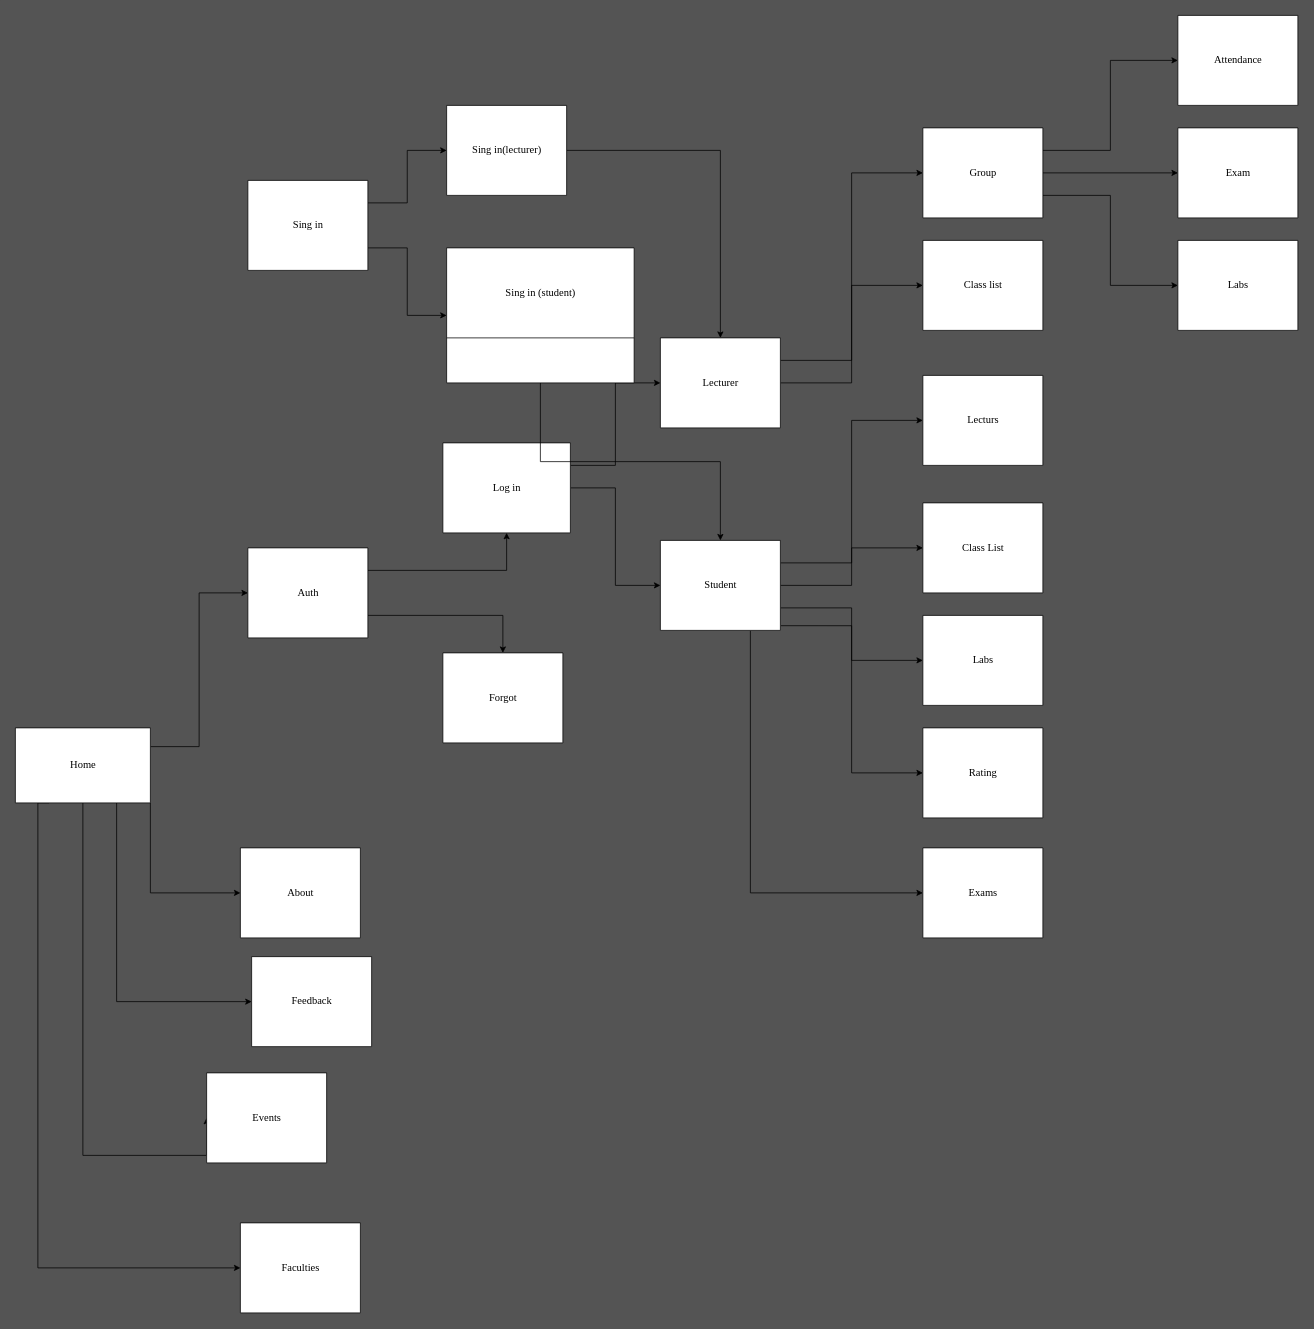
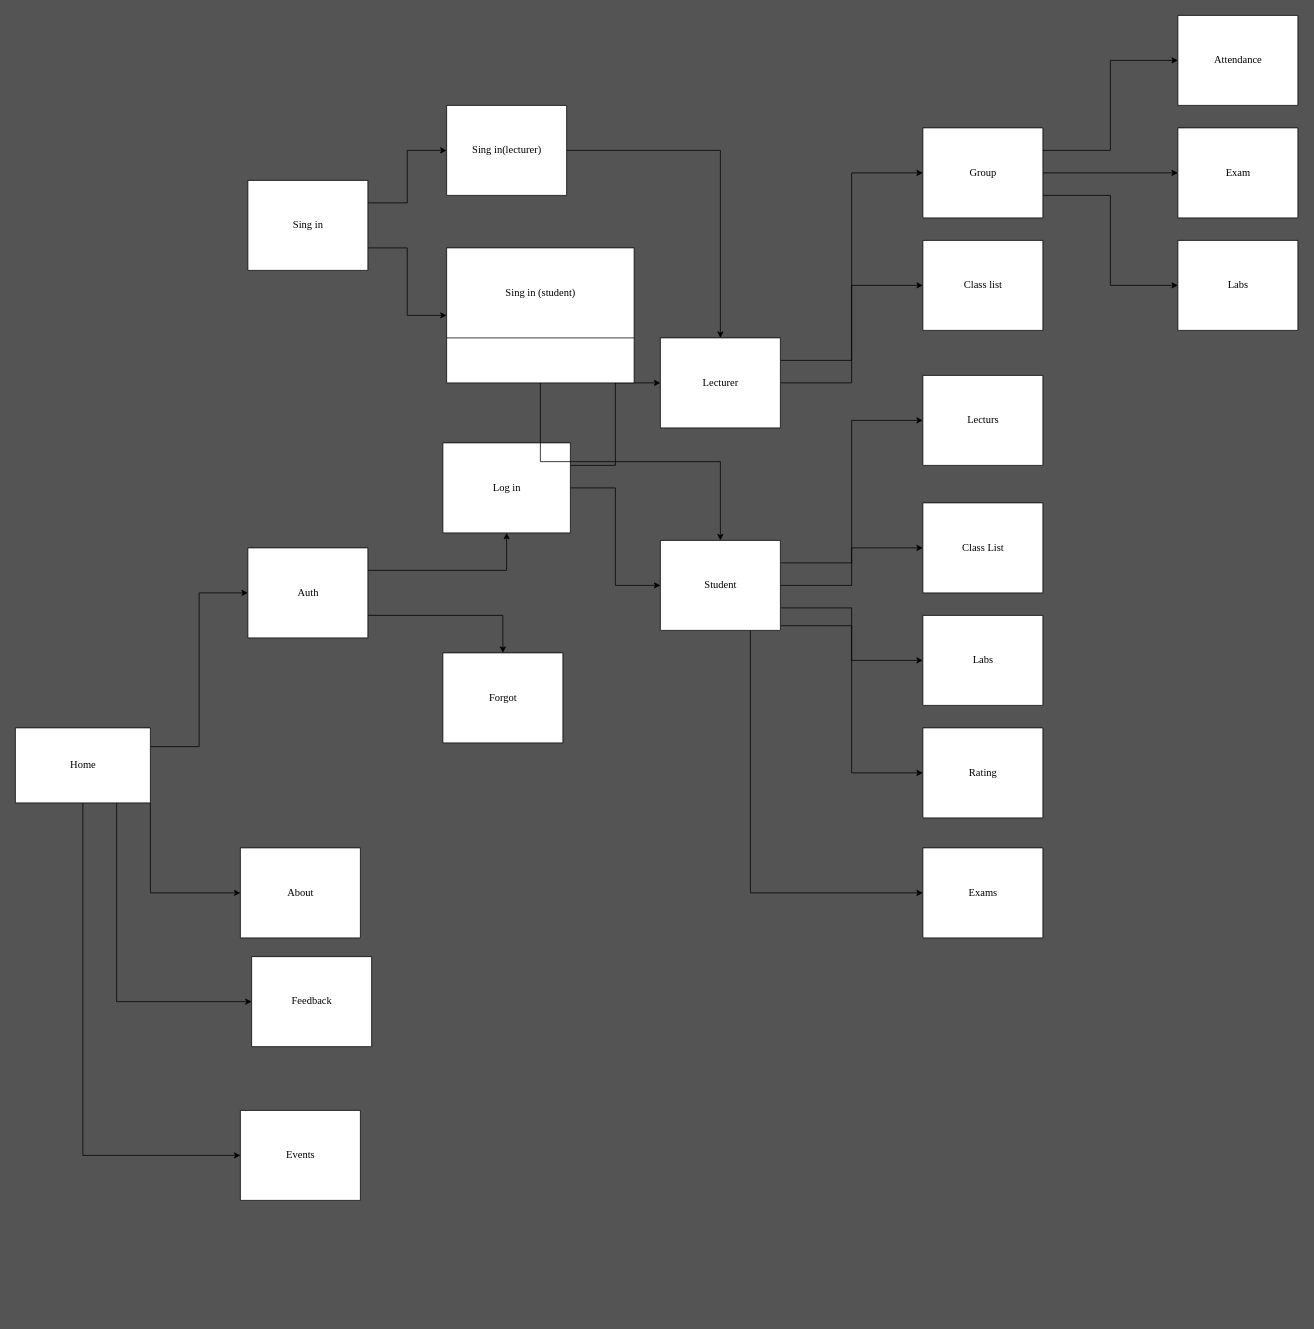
  <mxCell id="0" />
  <mxCell id="1" parent="0" />
  <mxCell id="2" style="edgeStyle=orthogonalEdgeStyle;rounded=0;orthogonalLoop=1;jettySize=auto;html=1;exitX=1;exitY=0.25;exitDx=0;exitDy=0;entryX=0.5;entryY=1;entryDx=0;entryDy=0;" edge="1" parent="1" source="4" target="13"><mxGeometry relative="1" as="geometry" /></mxCell>
  <mxCell id="3" style="edgeStyle=orthogonalEdgeStyle;rounded=0;orthogonalLoop=1;jettySize=auto;html=1;exitX=1;exitY=0.75;exitDx=0;exitDy=0;" edge="1" parent="1" source="4" target="14"><mxGeometry relative="1" as="geometry" /></mxCell>
  <mxCell id="4" value="Auth" style="swimlane;html=1;fontStyle=0;childLayout=stackLayout;horizontal=1;startSize=120;horizontalStack=0;resizeParent=1;resizeLast=0;collapsible=1;marginBottom=0;swimlaneFillColor=#ffffff;align=center;rounded=0;shadow=0;comic=0;labelBackgroundColor=none;strokeWidth=1;fontFamily=Verdana;fontSize=14;" parent="1" vertex="1"><mxGeometry x="330" y="730" width="160" height="120" as="geometry" /></mxCell>
  <mxCell id="5" style="edgeStyle=orthogonalEdgeStyle;rounded=0;orthogonalLoop=1;jettySize=auto;html=1;exitX=1;exitY=1;exitDx=0;exitDy=0;entryX=0;entryY=0.5;entryDx=0;entryDy=0;" parent="1" source="10" target="26" edge="1"><mxGeometry relative="1" as="geometry" /></mxCell>
  <mxCell id="6" style="edgeStyle=orthogonalEdgeStyle;rounded=0;orthogonalLoop=1;jettySize=auto;html=1;exitX=0.75;exitY=1;exitDx=0;exitDy=0;entryX=0;entryY=0.5;entryDx=0;entryDy=0;" parent="1" source="10" target="27" edge="1"><mxGeometry relative="1" as="geometry" /></mxCell>
  <mxCell id="7" style="edgeStyle=orthogonalEdgeStyle;rounded=0;orthogonalLoop=1;jettySize=auto;html=1;exitX=1;exitY=0.25;exitDx=0;exitDy=0;entryX=0;entryY=0.5;entryDx=0;entryDy=0;" parent="1" source="10" target="4" edge="1"><mxGeometry relative="1" as="geometry" /></mxCell>
  <mxCell id="8" style="edgeStyle=orthogonalEdgeStyle;rounded=0;orthogonalLoop=1;jettySize=auto;html=1;exitX=0.5;exitY=1;exitDx=0;exitDy=0;entryX=0;entryY=0.5;entryDx=0;entryDy=0;" parent="1" source="10" target="46" edge="1"><mxGeometry relative="1" as="geometry"><Array as="points"><mxPoint x="110" y="1540" /></Array></mxGeometry></mxCell>
- <mxCell id="9" style="edgeStyle=orthogonalEdgeStyle;rounded=0;orthogonalLoop=1;jettySize=auto;html=1;exitX=0.25;exitY=1;exitDx=0;exitDy=0;entryX=0;entryY=0.5;entryDx=0;entryDy=0;" edge="1" parent="1" source="10" target="28"><mxGeometry relative="1" as="geometry"><mxPoint x="50" y="1150" as="sourcePoint" /><mxPoint x="305" y="1620" as="targetPoint" /><Array as="points"><mxPoint x="50" y="1070" /><mxPoint x="50" y="1690" /></Array></mxGeometry></mxCell>
  <mxCell id="10" value="Home" style="swimlane;html=1;fontStyle=0;childLayout=stackLayout;horizontal=1;startSize=100;horizontalStack=0;resizeParent=1;resizeLast=0;collapsible=1;marginBottom=0;swimlaneFillColor=#ffffff;align=center;rounded=0;shadow=0;comic=0;labelBackgroundColor=none;strokeWidth=1;fontFamily=Verdana;fontSize=14;" parent="1" vertex="1"><mxGeometry x="20" y="970" width="180" height="100" as="geometry" /></mxCell>
  <mxCell id="11" style="edgeStyle=orthogonalEdgeStyle;rounded=0;orthogonalLoop=1;jettySize=auto;html=1;exitX=1;exitY=0.25;exitDx=0;exitDy=0;entryX=0;entryY=0.5;entryDx=0;entryDy=0;" edge="1" parent="1" source="13" target="41"><mxGeometry relative="1" as="geometry" /></mxCell>
  <mxCell id="12" style="edgeStyle=orthogonalEdgeStyle;rounded=0;orthogonalLoop=1;jettySize=auto;html=1;exitX=1;exitY=0.5;exitDx=0;exitDy=0;entryX=0;entryY=0.5;entryDx=0;entryDy=0;" edge="1" parent="1" source="13" target="23"><mxGeometry relative="1" as="geometry" /></mxCell>
  <mxCell id="13" value="Log in" style="swimlane;html=1;fontStyle=0;childLayout=stackLayout;horizontal=1;startSize=120;horizontalStack=0;resizeParent=1;resizeLast=0;collapsible=1;marginBottom=0;swimlaneFillColor=#ffffff;align=center;rounded=0;shadow=0;comic=0;labelBackgroundColor=none;strokeWidth=1;fontFamily=Verdana;fontSize=14;swimlaneLine=1;" parent="1" vertex="1"><mxGeometry x="590" y="590" width="170" height="120" as="geometry" /></mxCell>
  <mxCell id="14" value="Forgot" style="swimlane;html=1;fontStyle=0;childLayout=stackLayout;horizontal=1;startSize=120;horizontalStack=0;resizeParent=1;resizeLast=0;collapsible=1;marginBottom=0;swimlaneFillColor=#ffffff;align=center;rounded=0;shadow=0;comic=0;labelBackgroundColor=none;strokeWidth=1;fontFamily=Verdana;fontSize=14;swimlaneLine=1;" parent="1" vertex="1"><mxGeometry x="590" y="870" width="160" height="120" as="geometry" /></mxCell>
  <mxCell id="15" style="edgeStyle=orthogonalEdgeStyle;rounded=0;orthogonalLoop=1;jettySize=auto;html=1;exitX=0.5;exitY=1;exitDx=0;exitDy=0;entryX=0.5;entryY=0;entryDx=0;entryDy=0;" edge="1" parent="1" source="16" target="23"><mxGeometry relative="1" as="geometry" /></mxCell>
  <mxCell id="16" value="Sing in (student)" style="swimlane;html=1;fontStyle=0;childLayout=stackLayout;horizontal=1;startSize=120;horizontalStack=0;resizeParent=1;resizeLast=0;collapsible=1;marginBottom=0;swimlaneFillColor=#ffffff;align=center;rounded=0;shadow=0;comic=0;labelBackgroundColor=none;strokeWidth=1;fontFamily=Verdana;fontSize=14;swimlaneLine=1;" parent="1" vertex="1"><mxGeometry x="595" y="330" width="250" height="180" as="geometry" /></mxCell>
  <mxCell id="17" style="edgeStyle=orthogonalEdgeStyle;rounded=0;orthogonalLoop=1;jettySize=auto;html=1;exitX=1;exitY=0.5;exitDx=0;exitDy=0;entryX=0.5;entryY=0;entryDx=0;entryDy=0;" edge="1" parent="1" source="45" target="41"><mxGeometry relative="1" as="geometry" /></mxCell>
  <mxCell id="18" style="edgeStyle=orthogonalEdgeStyle;rounded=0;orthogonalLoop=1;jettySize=auto;html=1;exitX=1;exitY=0.25;exitDx=0;exitDy=0;entryX=0;entryY=0.5;entryDx=0;entryDy=0;" edge="1" parent="1" source="23" target="29"><mxGeometry relative="1" as="geometry" /></mxCell>
  <mxCell id="19" style="edgeStyle=orthogonalEdgeStyle;rounded=0;orthogonalLoop=1;jettySize=auto;html=1;exitX=1;exitY=0.5;exitDx=0;exitDy=0;entryX=0;entryY=0.5;entryDx=0;entryDy=0;" edge="1" parent="1" source="23" target="30"><mxGeometry relative="1" as="geometry" /></mxCell>
  <mxCell id="20" style="edgeStyle=orthogonalEdgeStyle;rounded=0;orthogonalLoop=1;jettySize=auto;html=1;exitX=1;exitY=0.75;exitDx=0;exitDy=0;entryX=0;entryY=0.5;entryDx=0;entryDy=0;" edge="1" parent="1" source="23" target="31"><mxGeometry relative="1" as="geometry" /></mxCell>
  <mxCell id="21" style="edgeStyle=orthogonalEdgeStyle;rounded=0;orthogonalLoop=1;jettySize=auto;html=1;exitX=1.005;exitY=0.948;exitDx=0;exitDy=0;entryX=0;entryY=0.5;entryDx=0;entryDy=0;exitPerimeter=0;" edge="1" parent="1" source="23" target="40"><mxGeometry relative="1" as="geometry" /></mxCell>
  <mxCell id="22" style="edgeStyle=orthogonalEdgeStyle;rounded=0;orthogonalLoop=1;jettySize=auto;html=1;exitX=0.75;exitY=1;exitDx=0;exitDy=0;entryX=0;entryY=0.5;entryDx=0;entryDy=0;" edge="1" parent="1" source="23" target="47"><mxGeometry relative="1" as="geometry" /></mxCell>
  <mxCell id="23" value="Student" style="swimlane;html=1;fontStyle=0;childLayout=stackLayout;horizontal=1;startSize=120;horizontalStack=0;resizeParent=1;resizeLast=0;collapsible=1;marginBottom=0;swimlaneFillColor=#ffffff;align=center;rounded=0;shadow=0;comic=0;labelBackgroundColor=none;strokeWidth=1;fontFamily=Verdana;fontSize=14;" parent="1" vertex="1"><mxGeometry x="880" y="720" width="160" height="120" as="geometry" /></mxCell>
  <mxCell id="24" style="edgeStyle=orthogonalEdgeStyle;rounded=0;orthogonalLoop=1;jettySize=auto;html=1;exitX=1;exitY=0.25;exitDx=0;exitDy=0;entryX=0;entryY=0.5;entryDx=0;entryDy=0;" edge="1" parent="1" source="41" target="35"><mxGeometry relative="1" as="geometry" /></mxCell>
  <mxCell id="25" style="edgeStyle=orthogonalEdgeStyle;rounded=0;orthogonalLoop=1;jettySize=auto;html=1;exitX=1;exitY=0.5;exitDx=0;exitDy=0;entryX=0;entryY=0.5;entryDx=0;entryDy=0;" edge="1" parent="1" source="41" target="36"><mxGeometry relative="1" as="geometry" /></mxCell>
  <mxCell id="26" value="About" style="swimlane;html=1;fontStyle=0;childLayout=stackLayout;horizontal=1;startSize=120;horizontalStack=0;resizeParent=1;resizeLast=0;collapsible=1;marginBottom=0;swimlaneFillColor=#ffffff;align=center;rounded=0;shadow=0;comic=0;labelBackgroundColor=none;strokeWidth=1;fontFamily=Verdana;fontSize=14;" parent="1" vertex="1"><mxGeometry x="320" y="1130" width="160" height="120" as="geometry" /></mxCell>
  <mxCell id="27" value="Feedback" style="swimlane;html=1;fontStyle=0;childLayout=stackLayout;horizontal=1;startSize=120;horizontalStack=0;resizeParent=1;resizeLast=0;collapsible=1;marginBottom=0;swimlaneFillColor=#ffffff;align=center;rounded=0;shadow=0;comic=0;labelBackgroundColor=none;strokeWidth=1;fontFamily=Verdana;fontSize=14;" parent="1" vertex="1"><mxGeometry x="335" y="1275" width="160" height="120" as="geometry" /></mxCell>
- <mxCell id="28" value="Faculties" style="swimlane;html=1;fontStyle=0;childLayout=stackLayout;horizontal=1;startSize=120;horizontalStack=0;resizeParent=1;resizeLast=0;collapsible=1;marginBottom=0;swimlaneFillColor=#ffffff;align=center;rounded=0;shadow=0;comic=0;labelBackgroundColor=none;strokeWidth=1;fontFamily=Verdana;fontSize=14;" parent="1" vertex="1"><mxGeometry x="320" y="1630" width="160" height="120" as="geometry" /></mxCell>
  <mxCell id="29" value="Lecturs" style="swimlane;html=1;fontStyle=0;childLayout=stackLayout;horizontal=1;startSize=120;horizontalStack=0;resizeParent=1;resizeLast=0;collapsible=1;marginBottom=0;swimlaneFillColor=#ffffff;align=center;rounded=0;shadow=0;comic=0;labelBackgroundColor=none;strokeWidth=1;fontFamily=Verdana;fontSize=14;" vertex="1" parent="1"><mxGeometry x="1230" y="500" width="160" height="120" as="geometry" /></mxCell>
  <mxCell id="30" value="Class List" style="swimlane;html=1;fontStyle=0;childLayout=stackLayout;horizontal=1;startSize=120;horizontalStack=0;resizeParent=1;resizeLast=0;collapsible=1;marginBottom=0;swimlaneFillColor=#ffffff;align=center;rounded=0;shadow=0;comic=0;labelBackgroundColor=none;strokeWidth=1;fontFamily=Verdana;fontSize=14;" vertex="1" parent="1"><mxGeometry x="1230" y="670" width="160" height="120" as="geometry" /></mxCell>
  <mxCell id="31" value="Labs" style="swimlane;html=1;fontStyle=0;childLayout=stackLayout;horizontal=1;startSize=120;horizontalStack=0;resizeParent=1;resizeLast=0;collapsible=1;marginBottom=0;swimlaneFillColor=#ffffff;align=center;rounded=0;shadow=0;comic=0;labelBackgroundColor=none;strokeWidth=1;fontFamily=Verdana;fontSize=14;" vertex="1" parent="1"><mxGeometry x="1230" y="820" width="160" height="120" as="geometry" /></mxCell>
  <mxCell id="32" style="edgeStyle=orthogonalEdgeStyle;rounded=0;orthogonalLoop=1;jettySize=auto;html=1;exitX=1;exitY=0.5;exitDx=0;exitDy=0;" edge="1" parent="1" source="35" target="39"><mxGeometry relative="1" as="geometry" /></mxCell>
  <mxCell id="33" style="edgeStyle=orthogonalEdgeStyle;rounded=0;orthogonalLoop=1;jettySize=auto;html=1;exitX=1;exitY=0.25;exitDx=0;exitDy=0;entryX=0;entryY=0.5;entryDx=0;entryDy=0;" edge="1" parent="1" source="35" target="38"><mxGeometry relative="1" as="geometry" /></mxCell>
  <mxCell id="34" style="edgeStyle=orthogonalEdgeStyle;rounded=0;orthogonalLoop=1;jettySize=auto;html=1;exitX=1;exitY=0.75;exitDx=0;exitDy=0;entryX=0;entryY=0.5;entryDx=0;entryDy=0;" edge="1" parent="1" source="35" target="37"><mxGeometry relative="1" as="geometry" /></mxCell>
  <mxCell id="35" value="Group" style="swimlane;html=1;fontStyle=0;childLayout=stackLayout;horizontal=1;startSize=120;horizontalStack=0;resizeParent=1;resizeLast=0;collapsible=1;marginBottom=0;swimlaneFillColor=#ffffff;align=center;rounded=0;shadow=0;comic=0;labelBackgroundColor=none;strokeWidth=1;fontFamily=Verdana;fontSize=14;" vertex="1" parent="1"><mxGeometry x="1230" y="170" width="160" height="120" as="geometry" /></mxCell>
  <mxCell id="36" value="Class list" style="swimlane;html=1;fontStyle=0;childLayout=stackLayout;horizontal=1;startSize=120;horizontalStack=0;resizeParent=1;resizeLast=0;collapsible=1;marginBottom=0;swimlaneFillColor=#ffffff;align=center;rounded=0;shadow=0;comic=0;labelBackgroundColor=none;strokeWidth=1;fontFamily=Verdana;fontSize=14;" vertex="1" parent="1"><mxGeometry x="1230" y="320" width="160" height="120" as="geometry" /></mxCell>
  <mxCell id="37" value="Labs" style="swimlane;html=1;fontStyle=0;childLayout=stackLayout;horizontal=1;startSize=120;horizontalStack=0;resizeParent=1;resizeLast=0;collapsible=1;marginBottom=0;swimlaneFillColor=#ffffff;align=center;rounded=0;shadow=0;comic=0;labelBackgroundColor=none;strokeWidth=1;fontFamily=Verdana;fontSize=14;" vertex="1" parent="1"><mxGeometry x="1570" y="320" width="160" height="120" as="geometry" /></mxCell>
  <mxCell id="38" value="Attendance" style="swimlane;html=1;fontStyle=0;childLayout=stackLayout;horizontal=1;startSize=120;horizontalStack=0;resizeParent=1;resizeLast=0;collapsible=1;marginBottom=0;swimlaneFillColor=#ffffff;align=center;rounded=0;shadow=0;comic=0;labelBackgroundColor=none;strokeWidth=1;fontFamily=Verdana;fontSize=14;" vertex="1" parent="1"><mxGeometry x="1570" y="20" width="160" height="120" as="geometry" /></mxCell>
  <mxCell id="39" value="Exam" style="swimlane;html=1;fontStyle=0;childLayout=stackLayout;horizontal=1;startSize=120;horizontalStack=0;resizeParent=1;resizeLast=0;collapsible=1;marginBottom=0;swimlaneFillColor=#ffffff;align=center;rounded=0;shadow=0;comic=0;labelBackgroundColor=none;strokeWidth=1;fontFamily=Verdana;fontSize=14;" vertex="1" parent="1"><mxGeometry x="1570" y="170" width="160" height="120" as="geometry" /></mxCell>
  <mxCell id="40" value="Rating" style="swimlane;html=1;fontStyle=0;childLayout=stackLayout;horizontal=1;startSize=120;horizontalStack=0;resizeParent=1;resizeLast=0;collapsible=1;marginBottom=0;swimlaneFillColor=#ffffff;align=center;rounded=0;shadow=0;comic=0;labelBackgroundColor=none;strokeWidth=1;fontFamily=Verdana;fontSize=14;" vertex="1" parent="1"><mxGeometry x="1230" y="970" width="160" height="120" as="geometry" /></mxCell>
  <mxCell id="41" value="Lecturer" style="swimlane;html=1;fontStyle=0;childLayout=stackLayout;horizontal=1;startSize=120;horizontalStack=0;resizeParent=1;resizeLast=0;collapsible=1;marginBottom=0;swimlaneFillColor=#ffffff;align=center;rounded=0;shadow=0;comic=0;labelBackgroundColor=none;strokeWidth=1;fontFamily=Verdana;fontSize=14;" parent="1" vertex="1"><mxGeometry x="880" y="450" width="160" height="120" as="geometry" /></mxCell>
  <mxCell id="42" style="edgeStyle=orthogonalEdgeStyle;rounded=0;orthogonalLoop=1;jettySize=auto;html=1;exitX=1;exitY=0.25;exitDx=0;exitDy=0;" edge="1" parent="1" source="44" target="45"><mxGeometry relative="1" as="geometry" /></mxCell>
  <mxCell id="43" style="edgeStyle=orthogonalEdgeStyle;rounded=0;orthogonalLoop=1;jettySize=auto;html=1;exitX=1;exitY=0.75;exitDx=0;exitDy=0;" edge="1" parent="1" source="44" target="16"><mxGeometry relative="1" as="geometry" /></mxCell>
  <mxCell id="44" value="Sing in" style="swimlane;html=1;fontStyle=0;childLayout=stackLayout;horizontal=1;startSize=120;horizontalStack=0;resizeParent=1;resizeLast=0;collapsible=1;marginBottom=0;swimlaneFillColor=#ffffff;align=center;rounded=0;shadow=0;comic=0;labelBackgroundColor=none;strokeWidth=1;fontFamily=Verdana;fontSize=14;swimlaneLine=1;" parent="1" vertex="1"><mxGeometry x="330" y="240" width="160" height="120" as="geometry" /></mxCell>
  <mxCell id="45" value="Sing in(lecturer)" style="swimlane;html=1;fontStyle=0;childLayout=stackLayout;horizontal=1;startSize=120;horizontalStack=0;resizeParent=1;resizeLast=0;collapsible=1;marginBottom=0;swimlaneFillColor=#ffffff;align=center;rounded=0;shadow=0;comic=0;labelBackgroundColor=none;strokeWidth=1;fontFamily=Verdana;fontSize=14;swimlaneLine=1;" parent="1" vertex="1"><mxGeometry x="595" y="140" width="160" height="120" as="geometry" /></mxCell>
- <mxCell id="46" value="Events" style="swimlane;html=1;fontStyle=0;childLayout=stackLayout;horizontal=1;startSize=120;horizontalStack=0;resizeParent=1;resizeLast=0;collapsible=1;marginBottom=0;swimlaneFillColor=#ffffff;align=center;rounded=0;shadow=0;comic=0;labelBackgroundColor=none;strokeWidth=1;fontFamily=Verdana;fontSize=14;" vertex="1" parent="1"><mxGeometry x="275" y="1430" width="160" height="120" as="geometry" /></mxCell>
+ <mxCell id="46" value="Events" style="swimlane;html=1;fontStyle=0;childLayout=stackLayout;horizontal=1;startSize=120;horizontalStack=0;resizeParent=1;resizeLast=0;collapsible=1;marginBottom=0;swimlaneFillColor=#ffffff;align=center;rounded=0;shadow=0;comic=0;labelBackgroundColor=none;strokeWidth=1;fontFamily=Verdana;fontSize=14;" vertex="1" parent="1"><mxGeometry x="320" y="1480" width="160" height="120" as="geometry" /></mxCell>
  <mxCell id="47" value="Exams" style="swimlane;html=1;fontStyle=0;childLayout=stackLayout;horizontal=1;startSize=120;horizontalStack=0;resizeParent=1;resizeLast=0;collapsible=1;marginBottom=0;swimlaneFillColor=#ffffff;align=center;rounded=0;shadow=0;comic=0;labelBackgroundColor=none;strokeWidth=1;fontFamily=Verdana;fontSize=14;" vertex="1" parent="1"><mxGeometry x="1230" y="1130" width="160" height="120" as="geometry" /></mxCell>
